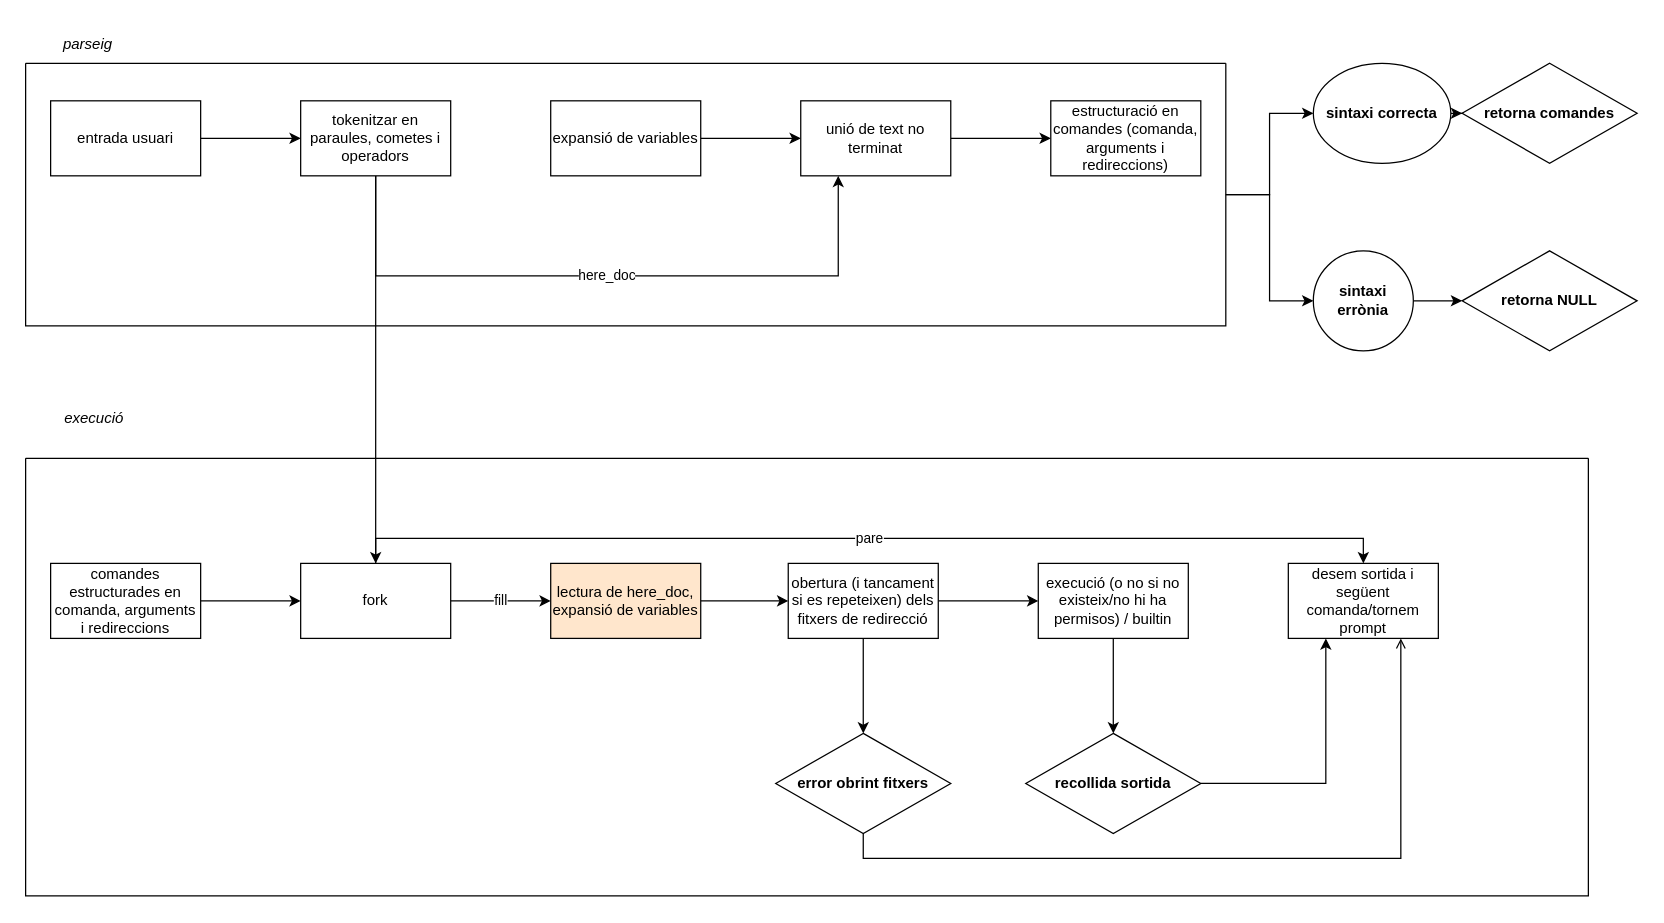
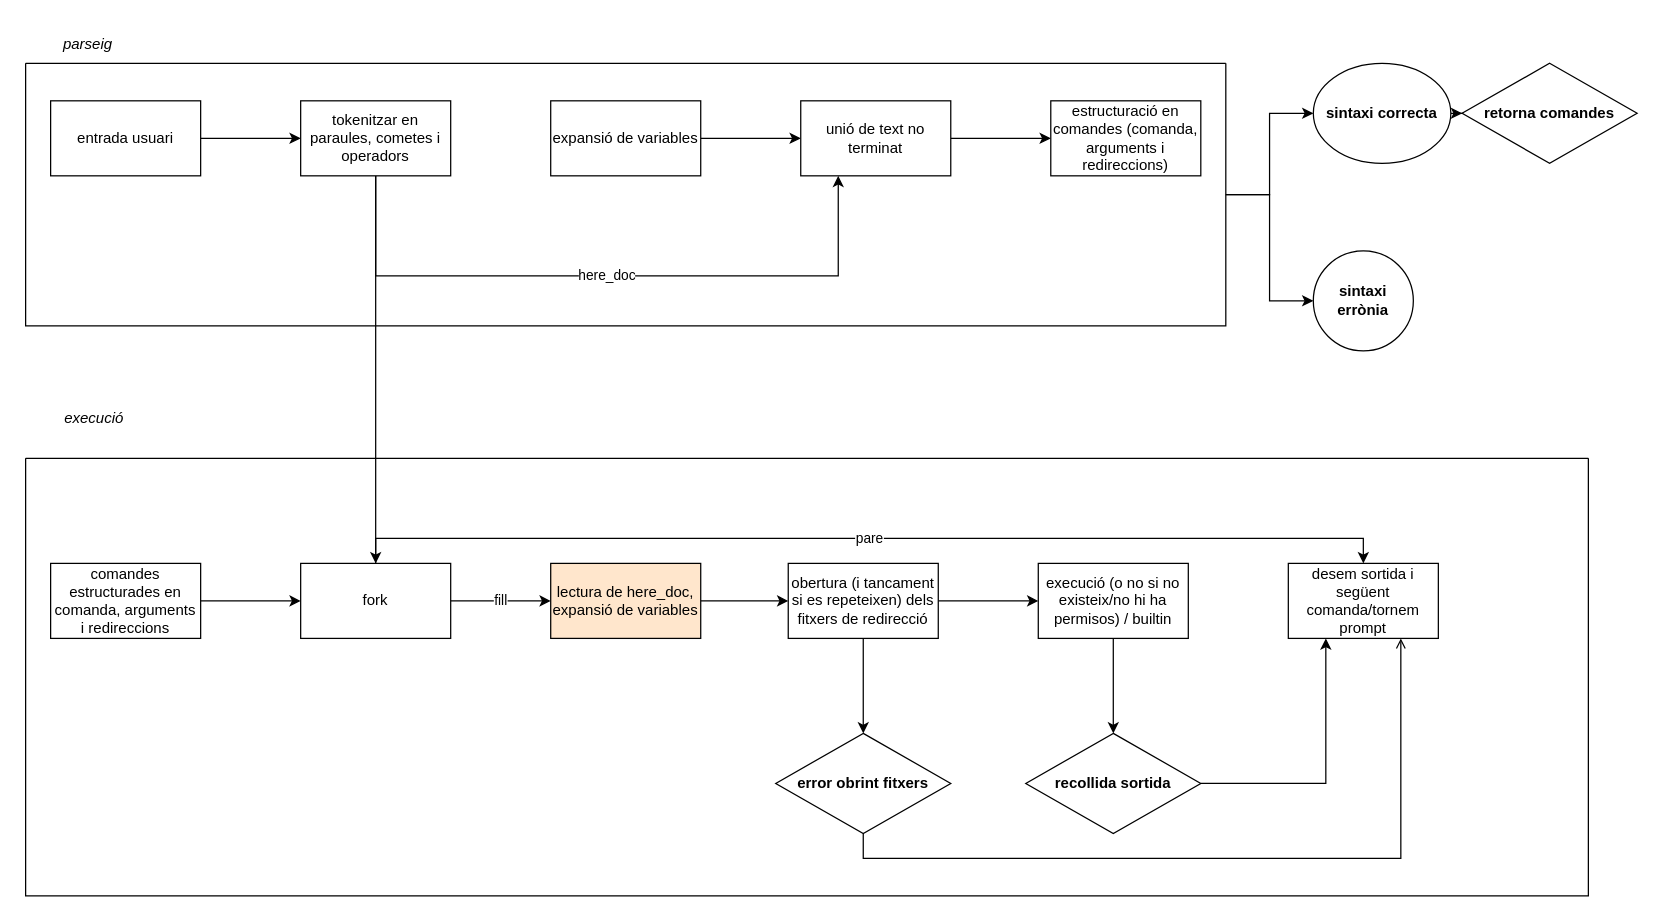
  <mxCell id="0" />
  <mxCell id="1" parent="0" />
  <mxCell id="2" value="" style="group" parent="1" vertex="1" connectable="0"><mxGeometry x="20" y="20" width="960" height="260" as="geometry" /></mxCell>
  <mxCell id="3" value="" style="edgeStyle=orthogonalEdgeStyle;rounded=0;orthogonalLoop=1;jettySize=auto;html=1;" parent="2" source="4" target="7" edge="1"><mxGeometry relative="1" as="geometry" /></mxCell>
  <mxCell id="4" value="entrada usuari" style="rounded=0;whiteSpace=wrap;html=1;" parent="2" vertex="1"><mxGeometry x="20" y="60" width="120" height="60" as="geometry" /></mxCell>
  <mxCell id="5" value="" style="edgeStyle=orthogonalEdgeStyle;rounded=0;orthogonalLoop=1;jettySize=auto;html=1;" parent="2" source="7" target="26" edge="1"><mxGeometry relative="1" as="geometry" /></mxCell>
  <mxCell id="6" value="&lt;div&gt;here_doc&lt;/div&gt;" style="edgeStyle=orthogonalEdgeStyle;rounded=0;orthogonalLoop=1;jettySize=auto;html=1;entryX=0.25;entryY=1;entryDx=0;entryDy=0;" parent="2" source="7" target="11" edge="1"><mxGeometry relative="1" as="geometry"><mxPoint x="420" y="180" as="targetPoint" /><Array as="points"><mxPoint x="280" y="200" /><mxPoint x="650" y="200" /></Array></mxGeometry></mxCell>
  <mxCell id="7" value="tokenitzar en paraules, cometes i operadors" style="rounded=0;whiteSpace=wrap;html=1;" parent="2" vertex="1"><mxGeometry x="220" y="60" width="120" height="60" as="geometry" /></mxCell>
  <mxCell id="8" value="" style="edgeStyle=orthogonalEdgeStyle;rounded=0;orthogonalLoop=1;jettySize=auto;html=1;" parent="2" source="9" target="11" edge="1"><mxGeometry relative="1" as="geometry" /></mxCell>
  <mxCell id="9" value="expansió de variables" style="rounded=0;whiteSpace=wrap;html=1;" parent="2" vertex="1"><mxGeometry x="420" y="60" width="120" height="60" as="geometry" /></mxCell>
  <mxCell id="10" style="edgeStyle=orthogonalEdgeStyle;rounded=0;orthogonalLoop=1;jettySize=auto;html=1;exitX=1;exitY=0.5;exitDx=0;exitDy=0;entryX=0;entryY=0.5;entryDx=0;entryDy=0;" parent="2" source="11" target="12" edge="1"><mxGeometry relative="1" as="geometry" /></mxCell>
  <mxCell id="11" value="&lt;div&gt;unió de text no terminat&lt;/div&gt;" style="rounded=0;whiteSpace=wrap;html=1;" parent="2" vertex="1"><mxGeometry x="620" y="60" width="120" height="60" as="geometry" /></mxCell>
  <mxCell id="12" value="estructuració en comandes (comanda, arguments i redireccions)" style="rounded=0;whiteSpace=wrap;html=1;" parent="2" vertex="1"><mxGeometry x="820" y="60" width="120" height="60" as="geometry" /></mxCell>
  <mxCell id="13" value="" style="swimlane;startSize=0;" parent="2" vertex="1"><mxGeometry y="30" width="960" height="210" as="geometry" /></mxCell>
  <mxCell id="14" value="&lt;div&gt;&lt;i&gt;parseig&lt;/i&gt;&lt;/div&gt;" style="text;html=1;align=center;verticalAlign=middle;whiteSpace=wrap;rounded=0;fillColor=none;" parent="2" vertex="1"><mxGeometry x="20" width="60" height="30" as="geometry" /></mxCell>
  <mxCell id="15" value="" style="edgeStyle=orthogonalEdgeStyle;rounded=0;orthogonalLoop=1;jettySize=auto;html=1;" parent="1" source="16" target="22" edge="1"><mxGeometry relative="1" as="geometry" /></mxCell>
  <mxCell id="16" value="sintaxi correcta" style="ellipse;whiteSpace=wrap;html=1;fontStyle=1;startSize=0;" parent="1" vertex="1"><mxGeometry x="1050" y="50" width="110" height="80" as="geometry" /></mxCell>
  <mxCell id="17" value="" style="edgeStyle=orthogonalEdgeStyle;rounded=0;orthogonalLoop=1;jettySize=auto;html=1;" parent="1" source="13" target="16" edge="1"><mxGeometry relative="1" as="geometry" /></mxCell>
- <mxCell id="18" value="" style="edgeStyle=orthogonalEdgeStyle;rounded=0;orthogonalLoop=1;jettySize=auto;html=1;" parent="1" source="19" target="21" edge="1"><mxGeometry relative="1" as="geometry" /></mxCell>
  <mxCell id="19" value="sintaxi errònia" style="ellipse;whiteSpace=wrap;html=1;fontStyle=1;startSize=0;" parent="1" vertex="1"><mxGeometry x="1050" y="200" width="80" height="80" as="geometry" /></mxCell>
  <mxCell id="20" value="" style="edgeStyle=orthogonalEdgeStyle;rounded=0;orthogonalLoop=1;jettySize=auto;html=1;exitX=1;exitY=0.5;exitDx=0;exitDy=0;" parent="1" source="13" target="19" edge="1"><mxGeometry relative="1" as="geometry" /></mxCell>
- <mxCell id="21" value="retorna NULL" style="rhombus;whiteSpace=wrap;html=1;fontStyle=1;startSize=0;" parent="1" vertex="1"><mxGeometry x="1169" y="200" width="140" height="80" as="geometry" /></mxCell>
  <mxCell id="22" value="retorna comandes" style="rhombus;whiteSpace=wrap;html=1;fontStyle=1;startSize=0;" parent="1" vertex="1"><mxGeometry x="1169" y="50" width="140" height="80" as="geometry" /></mxCell>
  <mxCell id="23" value="" style="group" parent="1" vertex="1" connectable="0"><mxGeometry x="20" y="330" width="1250" height="386" as="geometry" /></mxCell>
  <mxCell id="24" value="fill" style="edgeStyle=orthogonalEdgeStyle;rounded=0;orthogonalLoop=1;jettySize=auto;html=1;entryX=0;entryY=0.5;entryDx=0;entryDy=0;" parent="23" source="26" target="31" edge="1"><mxGeometry relative="1" as="geometry" /></mxCell>
  <mxCell id="25" value="&lt;div&gt;pare&lt;/div&gt;" style="edgeStyle=orthogonalEdgeStyle;rounded=0;orthogonalLoop=1;jettySize=auto;html=1;exitX=0.5;exitY=0;exitDx=0;exitDy=0;entryX=0.5;entryY=0;entryDx=0;entryDy=0;" edge="1" parent="23" source="26" target="39"><mxGeometry relative="1" as="geometry" /></mxCell>
  <mxCell id="26" value="fork" style="rounded=0;whiteSpace=wrap;html=1;" parent="23" vertex="1"><mxGeometry x="220" y="120" width="120" height="60" as="geometry" /></mxCell>
  <mxCell id="27" style="edgeStyle=orthogonalEdgeStyle;rounded=0;orthogonalLoop=1;jettySize=auto;html=1;exitX=1;exitY=0.5;exitDx=0;exitDy=0;entryX=0;entryY=0.5;entryDx=0;entryDy=0;" parent="23" source="28" target="26" edge="1"><mxGeometry relative="1" as="geometry" /></mxCell>
  <mxCell id="28" value="comandes estructurades en comanda, arguments i redireccions" style="rounded=0;whiteSpace=wrap;html=1;" parent="23" vertex="1"><mxGeometry x="20" y="120" width="120" height="60" as="geometry" /></mxCell>
  <mxCell id="29" value="" style="swimlane;startSize=0;" parent="23" vertex="1"><mxGeometry y="36" width="1250" height="350" as="geometry" /></mxCell>
  <mxCell id="30" style="edgeStyle=orthogonalEdgeStyle;rounded=0;orthogonalLoop=1;jettySize=auto;html=1;exitX=1;exitY=0.5;exitDx=0;exitDy=0;entryX=0;entryY=0.5;entryDx=0;entryDy=0;" edge="1" parent="29" source="31" target="34"><mxGeometry relative="1" as="geometry" /></mxCell>
  <mxCell id="31" value="lectura de here_doc, expansió de variables" style="rounded=0;whiteSpace=wrap;html=1;fillColor=#ffe6cc;" vertex="1" parent="29"><mxGeometry x="420" y="84" width="120" height="60" as="geometry" /></mxCell>
  <mxCell id="32" value="" style="edgeStyle=orthogonalEdgeStyle;rounded=0;orthogonalLoop=1;jettySize=auto;html=1;" parent="29" source="34" target="36" edge="1"><mxGeometry relative="1" as="geometry" /></mxCell>
  <mxCell id="33" value="" style="edgeStyle=orthogonalEdgeStyle;rounded=0;orthogonalLoop=1;jettySize=auto;html=1;" parent="29" source="34" target="38" edge="1"><mxGeometry relative="1" as="geometry" /></mxCell>
  <mxCell id="34" value="obertura (i tancament si es repeteixen) dels fitxers de redirecció" style="rounded=0;whiteSpace=wrap;html=1;" parent="29" vertex="1"><mxGeometry x="610" y="84" width="120" height="60" as="geometry" /></mxCell>
  <mxCell id="35" value="" style="edgeStyle=orthogonalEdgeStyle;rounded=0;orthogonalLoop=1;jettySize=auto;html=1;entryX=0.5;entryY=0;entryDx=0;entryDy=0;" parent="29" source="36" target="41" edge="1"><mxGeometry relative="1" as="geometry"><mxPoint x="870" y="224" as="targetPoint" /></mxGeometry></mxCell>
  <mxCell id="36" value="&lt;div&gt;execució (o no si no existeix/no hi ha permisos) / builtin&lt;/div&gt;" style="rounded=0;whiteSpace=wrap;html=1;" parent="29" vertex="1"><mxGeometry x="810" y="84" width="120" height="60" as="geometry" /></mxCell>
  <mxCell id="37" style="edgeStyle=orthogonalEdgeStyle;rounded=0;orthogonalLoop=1;jettySize=auto;html=1;exitX=0.5;exitY=1;exitDx=0;exitDy=0;entryX=0.75;entryY=1;entryDx=0;entryDy=0;endArrow=open;" parent="29" source="38" target="39" edge="1"><mxGeometry relative="1" as="geometry" /></mxCell>
  <mxCell id="38" value="error obrint fitxers" style="rhombus;whiteSpace=wrap;html=1;rounded=0;fontStyle=1" parent="29" vertex="1"><mxGeometry x="600" y="220" width="140" height="80" as="geometry" /></mxCell>
  <mxCell id="39" value="desem sortida i següent comanda/tornem prompt" style="rounded=0;whiteSpace=wrap;html=1;" parent="29" vertex="1"><mxGeometry x="1010" y="84" width="120" height="60" as="geometry" /></mxCell>
  <mxCell id="40" style="edgeStyle=orthogonalEdgeStyle;rounded=0;orthogonalLoop=1;jettySize=auto;html=1;exitX=1;exitY=0.5;exitDx=0;exitDy=0;entryX=0.25;entryY=1;entryDx=0;entryDy=0;" parent="29" source="41" target="39" edge="1"><mxGeometry relative="1" as="geometry" /></mxCell>
  <mxCell id="41" value="recollida sortida" style="rhombus;whiteSpace=wrap;html=1;rounded=0;fontStyle=1" parent="29" vertex="1"><mxGeometry x="800" y="220" width="140" height="80" as="geometry" /></mxCell>
  <mxCell id="42" value="&lt;div align=&quot;center&quot;&gt;execució&lt;/div&gt;" style="text;whiteSpace=wrap;html=1;align=center;fontStyle=2" parent="23" vertex="1"><mxGeometry x="20" y="-10" width="70" height="30" as="geometry" /></mxCell>
